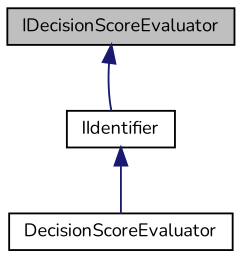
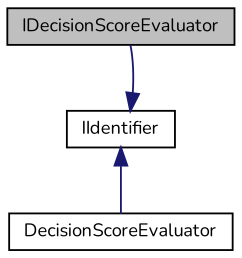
  digraph {
    fontname=Nunito
    node [color=black fillcolor=white fontname=Nunito fontsize=10 shape=record style=filled]
    edge [color=midnightblue dir=back fontname=Nunito fontsize=10 labelfontname=Helvetica labelfontsize=10 style=solid]
    n1 [fillcolor=grey75 fontcolor=black height=0.2 label=IDecisionScoreEvaluator width=0.4]
    n2 [height=0.2 label=DecisionScoreEvaluator width=0.4]
    n3 [height=0.2 label=IIdentifier width=0.4]
-   n1 -> n3
+   n3 -> n1
    n3 -> n2
  }
